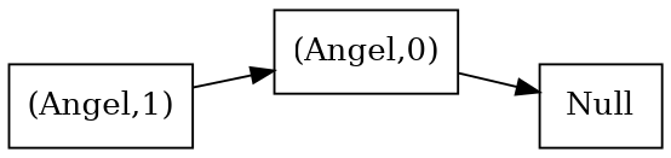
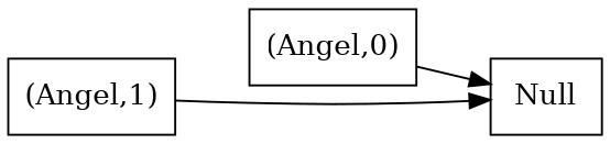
  digraph {
    rankdir=LR
    node [shape=record]
    n1 [label="(Angel,0)"]
    "(Angel,1)"
    Null
    n1 -> Null
-   "(Angel,1)" -> n1
+   "(Angel,1)" -> Null
  }
